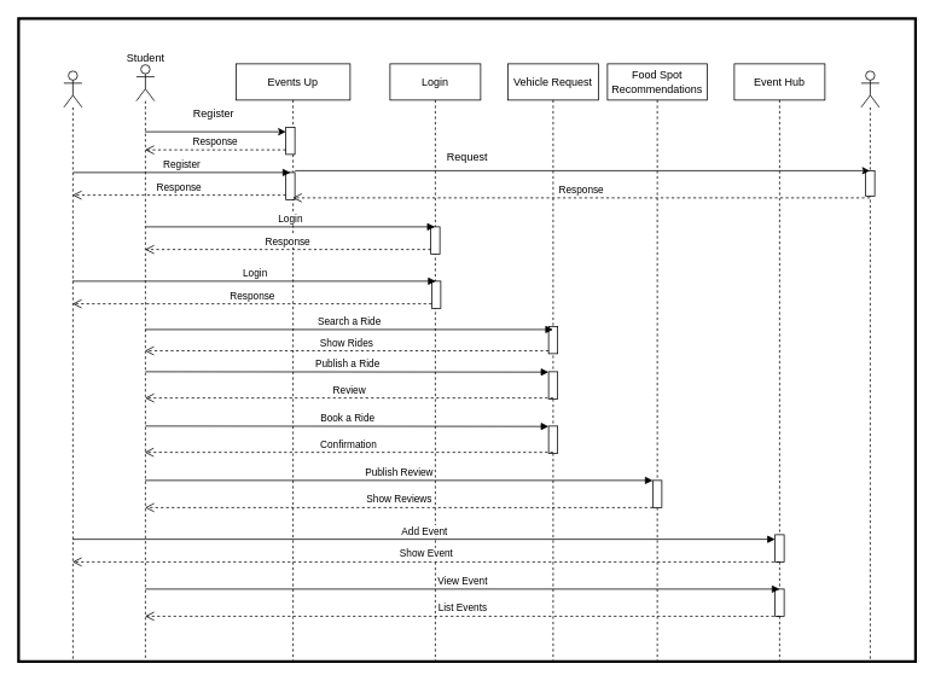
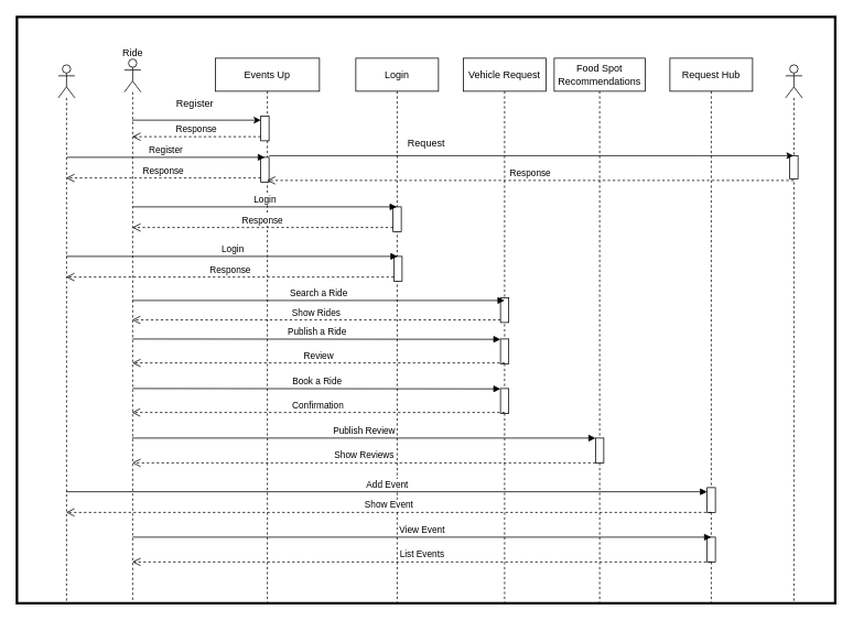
  <mxCell id="0" />
  <mxCell id="1" parent="0" />
  <mxCell id="2" value="" style="endArrow=classic;html=1;rounded=0;entryX=0;entryY=0;entryDx=0;entryDy=5;entryPerimeter=0;" edge="1" parent="1" source="4" target="6"><mxGeometry width="50" height="50" relative="1" as="geometry"><mxPoint x="170.004" y="140" as="sourcePoint" /><mxPoint x="310.68" y="140" as="targetPoint" /></mxGeometry></mxCell>
  <mxCell id="3" value="Register" style="text;html=1;align=center;verticalAlign=middle;resizable=0;points=[];autosize=1;strokeColor=none;fillColor=none;" vertex="1" parent="1"><mxGeometry x="200" y="110" width="70" height="30" as="geometry" /></mxCell>
  <mxCell id="4" value="" style="shape=umlLifeline;perimeter=lifelinePerimeter;whiteSpace=wrap;html=1;container=1;dropTarget=0;collapsible=0;recursiveResize=0;outlineConnect=0;portConstraint=eastwest;newEdgeStyle={&quot;curved&quot;:0,&quot;rounded&quot;:0};participant=umlActor;size=40;" vertex="1" parent="1"><mxGeometry x="150" y="71" width="20" height="659" as="geometry" /></mxCell>
  <mxCell id="5" value="Events Up" style="shape=umlLifeline;perimeter=lifelinePerimeter;whiteSpace=wrap;html=1;container=1;dropTarget=0;collapsible=0;recursiveResize=0;outlineConnect=0;portConstraint=eastwest;newEdgeStyle={&quot;curved&quot;:0,&quot;rounded&quot;:0};size=40;" vertex="1" parent="1"><mxGeometry x="260" y="70" width="126" height="660" as="geometry" /></mxCell>
  <mxCell id="6" value="" style="html=1;points=[[0,0,0,0,5],[0,1,0,0,-5],[1,0,0,0,5],[1,1,0,0,-5]];perimeter=orthogonalPerimeter;outlineConnect=0;targetShapes=umlLifeline;portConstraint=eastwest;newEdgeStyle={&quot;curved&quot;:0,&quot;rounded&quot;:0};" vertex="1" parent="5"><mxGeometry x="55" y="70" width="10" height="30" as="geometry" /></mxCell>
  <mxCell id="7" value="" style="html=1;points=[[0,0,0,0,5],[0,1,0,0,-5],[1,0,0,0,5],[1,1,0,0,-5]];perimeter=orthogonalPerimeter;outlineConnect=0;targetShapes=umlLifeline;portConstraint=eastwest;newEdgeStyle={&quot;curved&quot;:0,&quot;rounded&quot;:0};" vertex="1" parent="5"><mxGeometry x="55" y="120" width="10" height="30" as="geometry" /></mxCell>
  <mxCell id="8" value="Response" style="html=1;verticalAlign=bottom;endArrow=open;dashed=1;endSize=8;curved=0;rounded=0;exitX=0;exitY=1;exitDx=0;exitDy=-5;exitPerimeter=0;" edge="1" parent="1" source="6" target="4"><mxGeometry relative="1" as="geometry"><mxPoint x="309.5" y="200" as="sourcePoint" /><mxPoint x="159.324" y="200" as="targetPoint" /></mxGeometry></mxCell>
- <mxCell id="9" value="Student" style="text;html=1;align=center;verticalAlign=middle;resizable=0;points=[];autosize=1;strokeColor=none;fillColor=none;" vertex="1" parent="1"><mxGeometry x="130" y="49" width="60" height="30" as="geometry" /></mxCell>
+ <mxCell id="9" value="Ride" style="text;html=1;align=center;verticalAlign=middle;resizable=0;points=[];autosize=1;strokeColor=none;fillColor=none;" vertex="1" parent="1"><mxGeometry x="130" y="49" width="60" height="30" as="geometry" /></mxCell>
  <mxCell id="10" value="" style="shape=umlLifeline;perimeter=lifelinePerimeter;whiteSpace=wrap;html=1;container=1;dropTarget=0;collapsible=0;recursiveResize=0;outlineConnect=0;portConstraint=eastwest;newEdgeStyle={&quot;curved&quot;:0,&quot;rounded&quot;:0};participant=umlActor;size=40;" vertex="1" parent="1"><mxGeometry x="70" y="78" width="20" height="652" as="geometry" /></mxCell>
  <mxCell id="11" value="Register" style="html=1;verticalAlign=bottom;endArrow=block;curved=0;rounded=0;entryX=0.5;entryY=0;entryDx=0;entryDy=0;entryPerimeter=0;" edge="1" parent="1" target="7"><mxGeometry width="80" relative="1" as="geometry"><mxPoint x="80" y="190" as="sourcePoint" /><mxPoint x="309.5" y="190" as="targetPoint" /></mxGeometry></mxCell>
  <mxCell id="12" value="Response" style="html=1;verticalAlign=bottom;endArrow=open;dashed=1;endSize=8;curved=0;rounded=0;exitX=0;exitY=1;exitDx=0;exitDy=-5;exitPerimeter=0;" edge="1" parent="1" source="7" target="10"><mxGeometry relative="1" as="geometry"><mxPoint x="310" y="270" as="sourcePoint" /><mxPoint x="90" y="270" as="targetPoint" /></mxGeometry></mxCell>
  <mxCell id="13" value="Login" style="shape=umlLifeline;perimeter=lifelinePerimeter;whiteSpace=wrap;html=1;container=1;dropTarget=0;collapsible=0;recursiveResize=0;outlineConnect=0;portConstraint=eastwest;newEdgeStyle={&quot;curved&quot;:0,&quot;rounded&quot;:0};" vertex="1" parent="1"><mxGeometry x="430" y="70" width="100" height="660" as="geometry" /></mxCell>
  <mxCell id="14" value="" style="html=1;points=[[0,0,0,0,5],[0,1,0,0,-5],[1,0,0,0,5],[1,1,0,0,-5]];perimeter=orthogonalPerimeter;outlineConnect=0;targetShapes=umlLifeline;portConstraint=eastwest;newEdgeStyle={&quot;curved&quot;:0,&quot;rounded&quot;:0};" vertex="1" parent="13"><mxGeometry x="46" y="240" width="10" height="30" as="geometry" /></mxCell>
  <mxCell id="15" value="Login" style="html=1;verticalAlign=bottom;endArrow=block;curved=0;rounded=0;" edge="1" parent="13" source="10"><mxGeometry width="80" relative="1" as="geometry"><mxPoint x="-179" y="240" as="sourcePoint" /><mxPoint x="50.5" y="240" as="targetPoint" /></mxGeometry></mxCell>
  <mxCell id="16" value="" style="html=1;points=[[0,0,0,0,5],[0,1,0,0,-5],[1,0,0,0,5],[1,1,0,0,-5]];perimeter=orthogonalPerimeter;outlineConnect=0;targetShapes=umlLifeline;portConstraint=eastwest;newEdgeStyle={&quot;curved&quot;:0,&quot;rounded&quot;:0};" vertex="1" parent="13"><mxGeometry x="45" y="180" width="10" height="30" as="geometry" /></mxCell>
  <mxCell id="17" value="Login" style="html=1;verticalAlign=bottom;endArrow=block;curved=0;rounded=0;" edge="1" parent="1" target="13"><mxGeometry width="80" relative="1" as="geometry"><mxPoint x="160" y="250" as="sourcePoint" /><mxPoint x="440.5" y="250" as="targetPoint" /></mxGeometry></mxCell>
  <mxCell id="18" value="Response" style="html=1;verticalAlign=bottom;endArrow=open;dashed=1;endSize=8;curved=0;rounded=0;exitX=0;exitY=1;exitDx=0;exitDy=-5;exitPerimeter=0;" edge="1" parent="1" source="16" target="4"><mxGeometry relative="1" as="geometry"><mxPoint x="441" y="330" as="sourcePoint" /><mxPoint x="210" y="275" as="targetPoint" /></mxGeometry></mxCell>
  <mxCell id="19" value="Response" style="html=1;verticalAlign=bottom;endArrow=open;dashed=1;endSize=8;curved=0;rounded=0;exitX=0;exitY=1;exitDx=0;exitDy=-5;exitPerimeter=0;" edge="1" parent="1" source="14" target="10"><mxGeometry relative="1" as="geometry"><mxPoint x="481" y="390" as="sourcePoint" /><mxPoint x="250" y="335" as="targetPoint" /></mxGeometry></mxCell>
  <mxCell id="20" value="Vehicle Request" style="shape=umlLifeline;perimeter=lifelinePerimeter;whiteSpace=wrap;html=1;container=1;dropTarget=0;collapsible=0;recursiveResize=0;outlineConnect=0;portConstraint=eastwest;newEdgeStyle={&quot;curved&quot;:0,&quot;rounded&quot;:0};" vertex="1" parent="1"><mxGeometry x="560" y="70" width="100" height="660" as="geometry" /></mxCell>
  <mxCell id="21" value="" style="html=1;points=[[0,0,0,0,5],[0,1,0,0,-5],[1,0,0,0,5],[1,1,0,0,-5]];perimeter=orthogonalPerimeter;outlineConnect=0;targetShapes=umlLifeline;portConstraint=eastwest;newEdgeStyle={&quot;curved&quot;:0,&quot;rounded&quot;:0};" vertex="1" parent="20"><mxGeometry x="45" y="290" width="10" height="30" as="geometry" /></mxCell>
  <mxCell id="22" value="" style="html=1;points=[[0,0,0,0,5],[0,1,0,0,-5],[1,0,0,0,5],[1,1,0,0,-5]];perimeter=orthogonalPerimeter;outlineConnect=0;targetShapes=umlLifeline;portConstraint=eastwest;newEdgeStyle={&quot;curved&quot;:0,&quot;rounded&quot;:0};" vertex="1" parent="20"><mxGeometry x="45" y="340" width="10" height="30" as="geometry" /></mxCell>
  <mxCell id="23" value="" style="html=1;points=[[0,0,0,0,5],[0,1,0,0,-5],[1,0,0,0,5],[1,1,0,0,-5]];perimeter=orthogonalPerimeter;outlineConnect=0;targetShapes=umlLifeline;portConstraint=eastwest;newEdgeStyle={&quot;curved&quot;:0,&quot;rounded&quot;:0};" vertex="1" parent="20"><mxGeometry x="45" y="400" width="10" height="30" as="geometry" /></mxCell>
  <mxCell id="24" value="Book a Ride" style="html=1;verticalAlign=bottom;endArrow=block;curved=0;rounded=0;" edge="1" parent="20"><mxGeometry width="80" relative="1" as="geometry"><mxPoint x="-400" y="400" as="sourcePoint" /><mxPoint x="45" y="400.41" as="targetPoint" /></mxGeometry></mxCell>
  <mxCell id="25" value="Confirmation" style="html=1;verticalAlign=bottom;endArrow=open;dashed=1;endSize=8;curved=0;rounded=0;" edge="1" parent="20"><mxGeometry relative="1" as="geometry"><mxPoint x="50" y="429" as="sourcePoint" /><mxPoint x="-401" y="429" as="targetPoint" /></mxGeometry></mxCell>
  <mxCell id="26" value="Search a Ride" style="html=1;verticalAlign=bottom;endArrow=block;curved=0;rounded=0;" edge="1" parent="1" source="4"><mxGeometry width="80" relative="1" as="geometry"><mxPoint x="530" y="363.41" as="sourcePoint" /><mxPoint x="610" y="363.41" as="targetPoint" /></mxGeometry></mxCell>
  <mxCell id="27" value="Show Rides" style="html=1;verticalAlign=bottom;endArrow=open;dashed=1;endSize=8;curved=0;rounded=0;exitX=0;exitY=1;exitDx=0;exitDy=-5;exitPerimeter=0;" edge="1" parent="1"><mxGeometry relative="1" as="geometry"><mxPoint x="605" y="386.91" as="sourcePoint" /><mxPoint x="159.324" y="386.91" as="targetPoint" /></mxGeometry></mxCell>
  <mxCell id="28" value="Publish a Ride" style="html=1;verticalAlign=bottom;endArrow=block;curved=0;rounded=0;" edge="1" parent="1"><mxGeometry width="80" relative="1" as="geometry"><mxPoint x="160" y="410" as="sourcePoint" /><mxPoint x="605" y="410.41" as="targetPoint" /></mxGeometry></mxCell>
  <mxCell id="29" value="Review" style="html=1;verticalAlign=bottom;endArrow=open;dashed=1;endSize=8;curved=0;rounded=0;" edge="1" parent="1" target="4"><mxGeometry relative="1" as="geometry"><mxPoint x="610" y="439" as="sourcePoint" /><mxPoint x="530" y="439" as="targetPoint" /></mxGeometry></mxCell>
  <mxCell id="30" value="Food Spot Recommendations" style="shape=umlLifeline;perimeter=lifelinePerimeter;whiteSpace=wrap;html=1;container=1;dropTarget=0;collapsible=0;recursiveResize=0;outlineConnect=0;portConstraint=eastwest;newEdgeStyle={&quot;curved&quot;:0,&quot;rounded&quot;:0};" vertex="1" parent="1"><mxGeometry x="670" y="70" width="110" height="660" as="geometry" /></mxCell>
  <mxCell id="31" value="" style="html=1;points=[[0,0,0,0,5],[0,1,0,0,-5],[1,0,0,0,5],[1,1,0,0,-5]];perimeter=orthogonalPerimeter;outlineConnect=0;targetShapes=umlLifeline;portConstraint=eastwest;newEdgeStyle={&quot;curved&quot;:0,&quot;rounded&quot;:0};" vertex="1" parent="30"><mxGeometry x="50" y="460" width="10" height="30" as="geometry" /></mxCell>
  <mxCell id="32" value="Publish Review" style="html=1;verticalAlign=bottom;endArrow=block;curved=0;rounded=0;" edge="1" parent="1" source="4"><mxGeometry width="80" relative="1" as="geometry"><mxPoint x="650" y="530" as="sourcePoint" /><mxPoint x="720" y="530" as="targetPoint" /></mxGeometry></mxCell>
  <mxCell id="33" value="Show Reviews" style="html=1;verticalAlign=bottom;endArrow=open;dashed=1;endSize=8;curved=0;rounded=0;" edge="1" parent="1" target="4"><mxGeometry relative="1" as="geometry"><mxPoint x="720" y="560" as="sourcePoint" /><mxPoint x="650" y="560" as="targetPoint" /></mxGeometry></mxCell>
- <mxCell id="34" value="Event Hub" style="shape=umlLifeline;perimeter=lifelinePerimeter;whiteSpace=wrap;html=1;container=1;dropTarget=0;collapsible=0;recursiveResize=0;outlineConnect=0;portConstraint=eastwest;newEdgeStyle={&quot;curved&quot;:0,&quot;rounded&quot;:0};" vertex="1" parent="1"><mxGeometry x="810" y="70" width="100" height="660" as="geometry" /></mxCell>
+ <mxCell id="34" value="Request Hub" style="shape=umlLifeline;perimeter=lifelinePerimeter;whiteSpace=wrap;html=1;container=1;dropTarget=0;collapsible=0;recursiveResize=0;outlineConnect=0;portConstraint=eastwest;newEdgeStyle={&quot;curved&quot;:0,&quot;rounded&quot;:0};" vertex="1" parent="1"><mxGeometry x="810" y="70" width="100" height="660" as="geometry" /></mxCell>
  <mxCell id="35" value="" style="html=1;points=[[0,0,0,0,5],[0,1,0,0,-5],[1,0,0,0,5],[1,1,0,0,-5]];perimeter=orthogonalPerimeter;outlineConnect=0;targetShapes=umlLifeline;portConstraint=eastwest;newEdgeStyle={&quot;curved&quot;:0,&quot;rounded&quot;:0};" vertex="1" parent="34"><mxGeometry x="45" y="520" width="10" height="30" as="geometry" /></mxCell>
  <mxCell id="36" value="" style="html=1;points=[[0,0,0,0,5],[0,1,0,0,-5],[1,0,0,0,5],[1,1,0,0,-5]];perimeter=orthogonalPerimeter;outlineConnect=0;targetShapes=umlLifeline;portConstraint=eastwest;newEdgeStyle={&quot;curved&quot;:0,&quot;rounded&quot;:0};" vertex="1" parent="34"><mxGeometry x="45" y="580" width="10" height="30" as="geometry" /></mxCell>
  <mxCell id="37" value="Add Event" style="html=1;verticalAlign=bottom;endArrow=block;curved=0;rounded=0;entryX=0;entryY=0;entryDx=0;entryDy=5;entryPerimeter=0;" edge="1" parent="1" source="10" target="35"><mxGeometry width="80" relative="1" as="geometry"><mxPoint x="780" y="580" as="sourcePoint" /><mxPoint x="860" y="580" as="targetPoint" /></mxGeometry></mxCell>
  <mxCell id="38" value="Show Event" style="html=1;verticalAlign=bottom;endArrow=open;dashed=1;endSize=8;curved=0;rounded=0;" edge="1" parent="1" target="10"><mxGeometry relative="1" as="geometry"><mxPoint x="860" y="620" as="sourcePoint" /><mxPoint x="780" y="620" as="targetPoint" /></mxGeometry></mxCell>
  <mxCell id="39" value="View Event" style="html=1;verticalAlign=bottom;endArrow=block;curved=0;rounded=0;" edge="1" parent="1"><mxGeometry width="80" relative="1" as="geometry"><mxPoint x="160" y="650" as="sourcePoint" /><mxPoint x="860" y="650" as="targetPoint" /></mxGeometry></mxCell>
  <mxCell id="40" value="List Events" style="html=1;verticalAlign=bottom;endArrow=open;dashed=1;endSize=8;curved=0;rounded=0;" edge="1" parent="1" target="4"><mxGeometry relative="1" as="geometry"><mxPoint x="860" y="680" as="sourcePoint" /><mxPoint x="780" y="680" as="targetPoint" /></mxGeometry></mxCell>
  <mxCell id="41" value="" style="shape=umlLifeline;perimeter=lifelinePerimeter;whiteSpace=wrap;html=1;container=1;dropTarget=0;collapsible=0;recursiveResize=0;outlineConnect=0;portConstraint=eastwest;newEdgeStyle={&quot;curved&quot;:0,&quot;rounded&quot;:0};participant=umlActor;size=40;" vertex="1" parent="1"><mxGeometry x="950" y="78" width="20" height="652" as="geometry" /></mxCell>
  <mxCell id="42" value="" style="html=1;points=[[0,0,0,0,5],[0,1,0,0,-5],[1,0,0,0,5],[1,1,0,0,-5]];perimeter=orthogonalPerimeter;outlineConnect=0;targetShapes=umlLifeline;portConstraint=eastwest;newEdgeStyle={&quot;curved&quot;:0,&quot;rounded&quot;:0};" vertex="1" parent="41"><mxGeometry x="5" y="110" width="10" height="28" as="geometry" /></mxCell>
  <mxCell id="43" style="edgeStyle=orthogonalEdgeStyle;rounded=0;orthogonalLoop=1;jettySize=auto;html=1;curved=0;" edge="1" parent="1"><mxGeometry relative="1" as="geometry"><mxPoint x="325" y="188" as="sourcePoint" /><mxPoint x="959.5" y="188" as="targetPoint" /><Array as="points"><mxPoint x="850" y="188" /><mxPoint x="850" y="188" /></Array></mxGeometry></mxCell>
  <mxCell id="44" value="Request" style="text;html=1;align=center;verticalAlign=middle;resizable=0;points=[];autosize=1;strokeColor=none;fillColor=none;" vertex="1" parent="1"><mxGeometry x="480" y="158" width="70" height="30" as="geometry" /></mxCell>
  <mxCell id="45" value="" style="rounded=0;whiteSpace=wrap;html=1;fillColor=none;strokeColor=default;strokeWidth=3;" vertex="1" parent="1"><mxGeometry x="20" y="20" width="990" height="710" as="geometry" /></mxCell>
  <mxCell id="46" value="Response" style="html=1;verticalAlign=bottom;endArrow=open;dashed=1;endSize=8;curved=0;rounded=0;" edge="1" parent="1" target="5"><mxGeometry x="0.001" relative="1" as="geometry"><mxPoint x="959.75" y="218" as="sourcePoint" /><mxPoint x="490.25" y="218" as="targetPoint" /><mxPoint as="offset" /></mxGeometry></mxCell>
